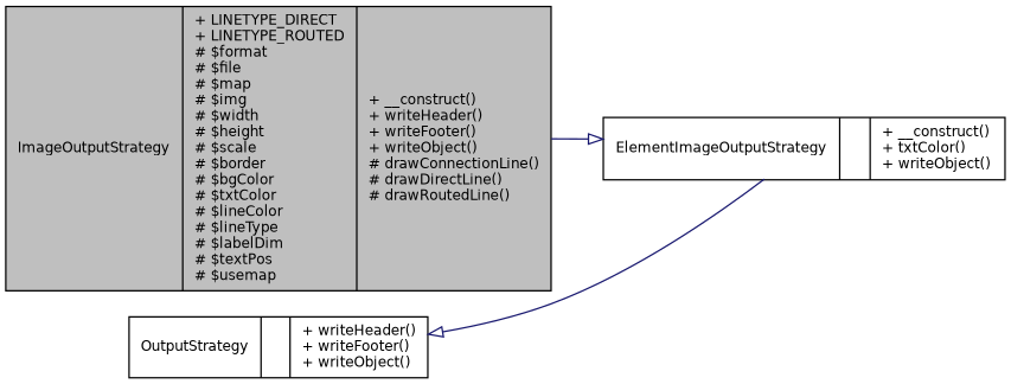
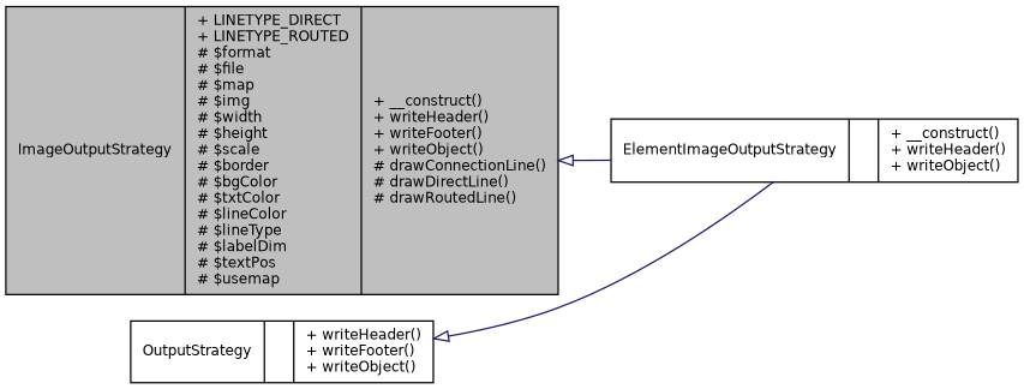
  digraph {
    rankdir=LR
    node [color=black fillcolor=white fontname=Helvetica fontsize=10 shape=record style=filled]
    edge [arrowtail=onormal color=midnightblue dir=back fontname=Helvetica fontsize=10 labelfontname=Helvetica labelfontsize=10 style=solid]
    n1 [fillcolor=grey75 fontcolor=black height=0.2 label="{ImageOutputStrategy\n|+ LINETYPE_DIRECT\l+ LINETYPE_ROUTED\l# $format\l# $file\l# $map\l# $img\l# $width\l# $height\l# $scale\l# $border\l# $bgColor\l# $txtColor\l# $lineColor\l# $lineType\l# $labelDim\l# $textPos\l# $usemap\l|+ __construct()\l+ writeHeader()\l+ writeFooter()\l+ writeObject()\l# drawConnectionLine()\l# drawDirectLine()\l# drawRoutedLine()\l}" width=0.4]
-   n2 [height=0.2 label="{ElementImageOutputStrategy\n||+ __construct()\l+ txtColor()\l+ writeObject()\l}" width=0.4]
+   n2 [height=0.2 label="{ElementImageOutputStrategy\n||+ __construct()\l+ writeHeader()\l+ writeObject()\l}" width=0.4]
    n3 [height=0.2 label="{OutputStrategy\n||+ writeHeader()\l+ writeFooter()\l+ writeObject()\l}" width=0.4]
-   n2 -> n1
+   n1 -> n2
    n3 -> n2
  }
